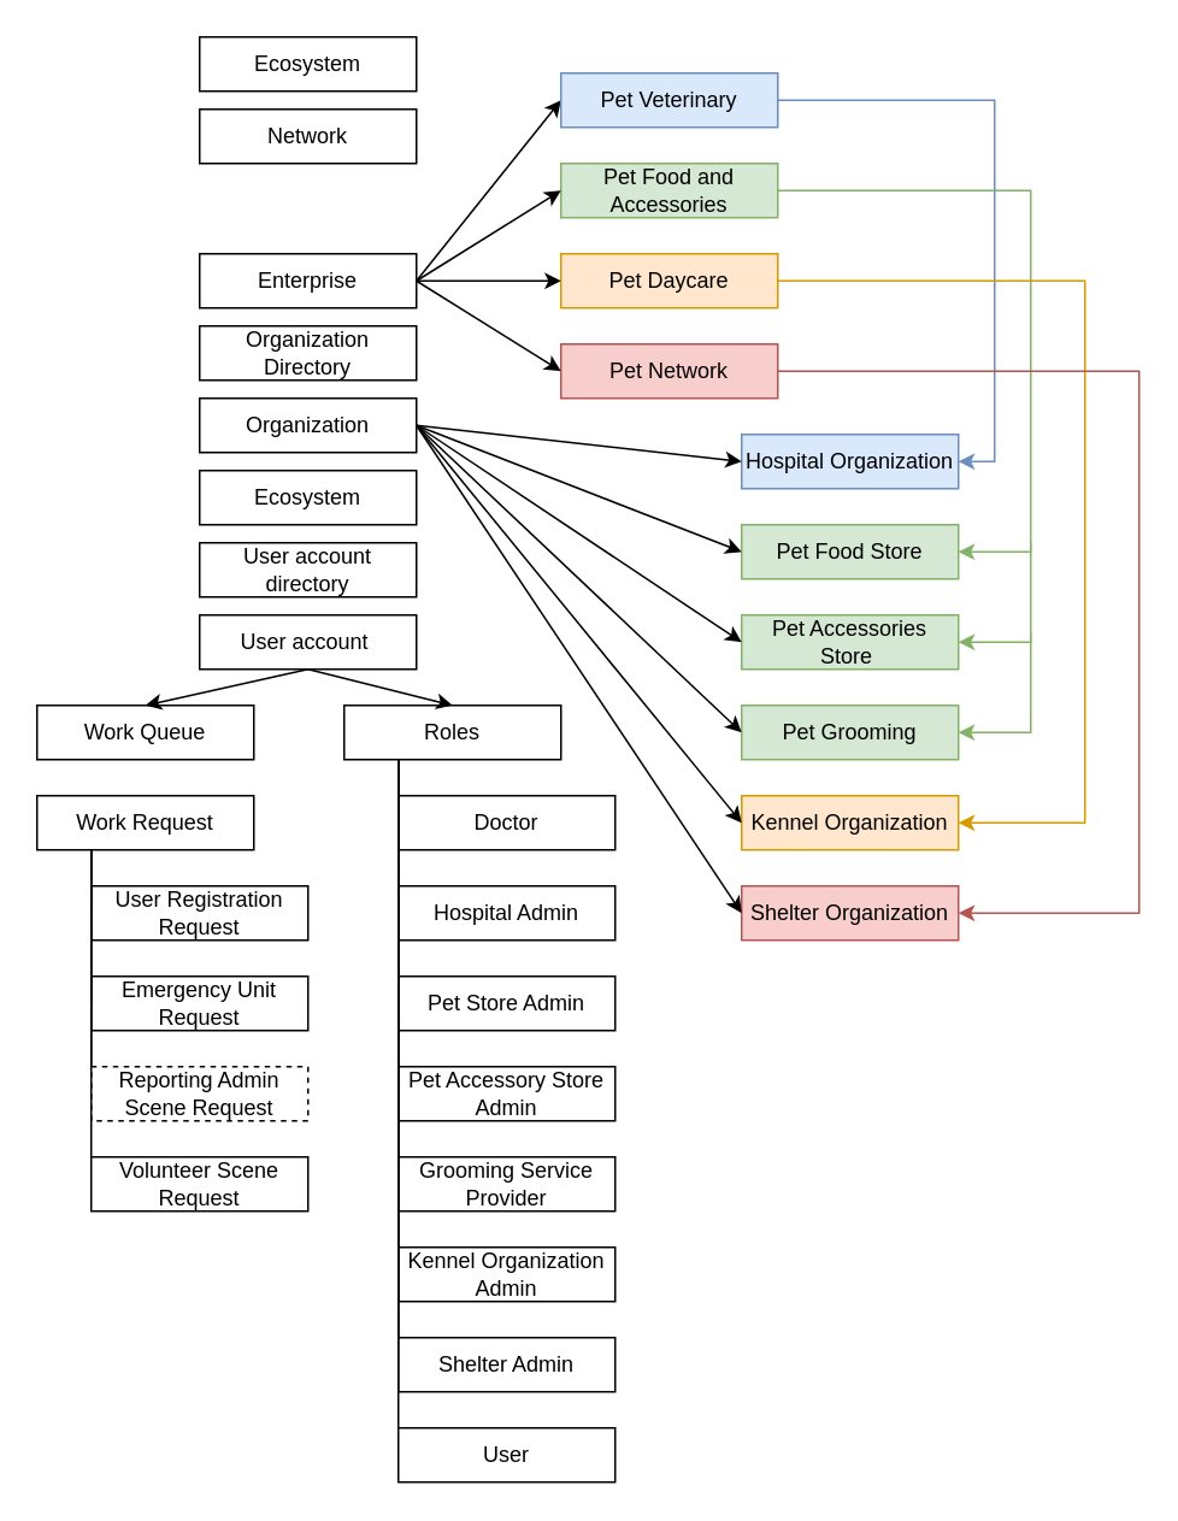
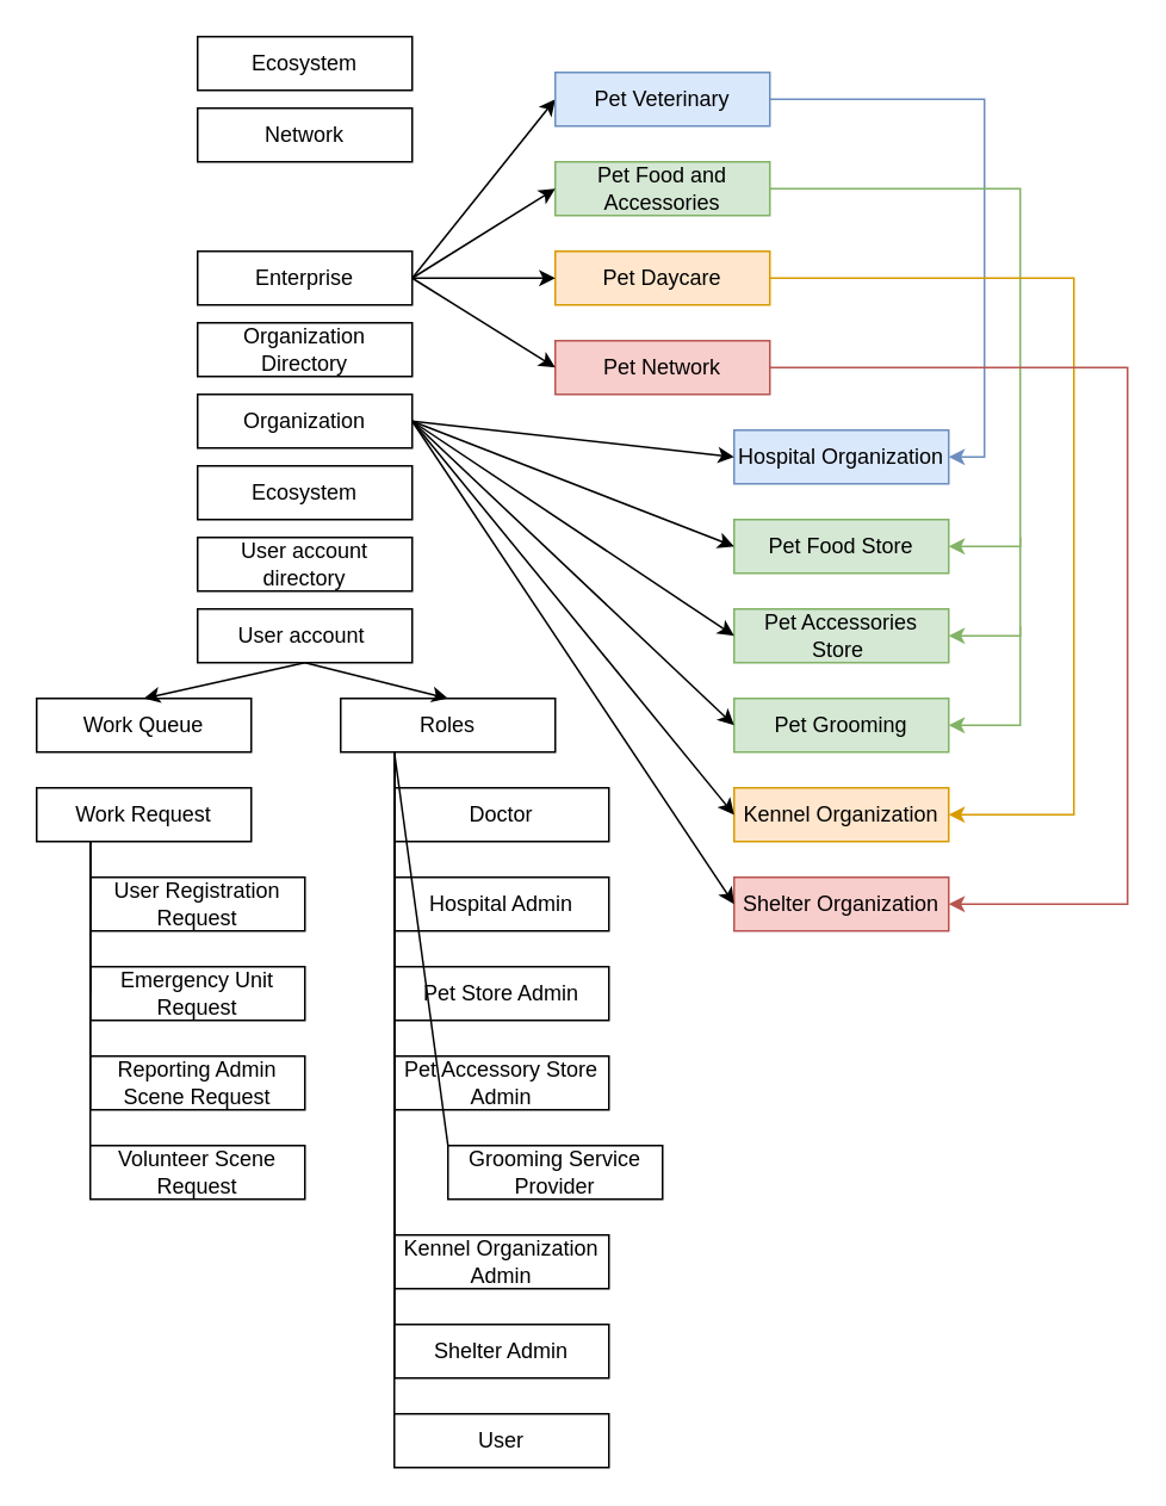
  <mxCell id="0" />
  <mxCell id="1" parent="0" />
  <mxCell id="2" value="Ecosystem" style="rounded=0;whiteSpace=wrap;html=1;" vertex="1" parent="1"><mxGeometry x="110" width="120" height="30" as="geometry" y="20" /></mxCell>
  <mxCell id="3" value="Network" style="rounded=0;whiteSpace=wrap;html=1;" vertex="1" parent="1"><mxGeometry x="110" y="60" width="120" height="30" as="geometry" /></mxCell>
  <mxCell id="4" value="Organization Directory" style="rounded=0;whiteSpace=wrap;html=1;" vertex="1" parent="1"><mxGeometry x="110" y="180" width="120" height="30" as="geometry" /></mxCell>
  <mxCell id="5" value="Enterprise" style="rounded=0;whiteSpace=wrap;html=1;" vertex="1" parent="1"><mxGeometry x="110" y="140" width="120" height="30" as="geometry" /></mxCell>
  <mxCell id="6" value="Work Queue" style="rounded=0;whiteSpace=wrap;html=1;" vertex="1" parent="1"><mxGeometry x="20" y="390" width="120" height="30" as="geometry" /></mxCell>
  <mxCell id="7" value="User account&amp;nbsp;" style="rounded=0;whiteSpace=wrap;html=1;" vertex="1" parent="1"><mxGeometry x="110" y="340" width="120" height="30" as="geometry" /></mxCell>
  <mxCell id="8" value="User account directory" style="rounded=0;whiteSpace=wrap;html=1;" vertex="1" parent="1"><mxGeometry x="110" y="300" width="120" height="30" as="geometry" /></mxCell>
  <mxCell id="9" value="Volunteer Scene Request" style="rounded=0;whiteSpace=wrap;html=1;" vertex="1" parent="1"><mxGeometry x="50" y="640" width="120" height="30" as="geometry" /></mxCell>
- <mxCell id="10" value="Reporting Admin Scene Request" style="rounded=0;whiteSpace=wrap;html=1;dashed=1;" vertex="1" parent="1"><mxGeometry x="50" y="590" width="120" height="30" as="geometry" /></mxCell>
+ <mxCell id="10" value="Reporting Admin Scene Request" style="rounded=0;whiteSpace=wrap;html=1;" vertex="1" parent="1"><mxGeometry x="50" y="590" width="120" height="30" as="geometry" /></mxCell>
  <mxCell id="11" value="Emergency Unit Request" style="rounded=0;whiteSpace=wrap;html=1;" vertex="1" parent="1"><mxGeometry x="50" y="540" width="120" height="30" as="geometry" /></mxCell>
  <mxCell id="12" value="User Registration Request" style="rounded=0;whiteSpace=wrap;html=1;" vertex="1" parent="1"><mxGeometry x="50" y="490" width="120" height="30" as="geometry" /></mxCell>
  <mxCell id="13" value="Work Request" style="rounded=0;whiteSpace=wrap;html=1;" vertex="1" parent="1"><mxGeometry x="20" y="440" width="120" height="30" as="geometry" /></mxCell>
  <mxCell id="14" value="Roles" style="rounded=0;whiteSpace=wrap;html=1;" vertex="1" parent="1"><mxGeometry x="190" y="390" width="120" height="30" as="geometry" /></mxCell>
  <mxCell id="15" value="Ecosystem" style="rounded=0;whiteSpace=wrap;html=1;" vertex="1" parent="1"><mxGeometry x="110" y="260" width="120" height="30" as="geometry" /></mxCell>
  <mxCell id="16" value="User" style="rounded=0;whiteSpace=wrap;html=1;" vertex="1" parent="1"><mxGeometry x="220" y="790" width="120" height="30" as="geometry" /></mxCell>
  <mxCell id="17" value="Shelter Admin" style="rounded=0;whiteSpace=wrap;html=1;" vertex="1" parent="1"><mxGeometry x="220" y="740" width="120" height="30" as="geometry" /></mxCell>
  <mxCell id="18" value="Kennel Organization Admin" style="rounded=0;whiteSpace=wrap;html=1;" vertex="1" parent="1"><mxGeometry x="220" y="690" width="120" height="30" as="geometry" /></mxCell>
- <mxCell id="19" value="Grooming Service Provider" style="rounded=0;whiteSpace=wrap;html=1;" vertex="1" parent="1"><mxGeometry x="220" y="640" width="120" height="30" as="geometry" /></mxCell>
+ <mxCell id="19" value="Grooming Service Provider" style="rounded=0;whiteSpace=wrap;html=1;" vertex="1" parent="1"><mxGeometry x="250" y="640" width="120" height="30" as="geometry" /></mxCell>
  <mxCell id="20" value="Pet Accessory Store Admin" style="rounded=0;whiteSpace=wrap;html=1;" vertex="1" parent="1"><mxGeometry x="220" y="590" width="120" height="30" as="geometry" /></mxCell>
  <mxCell id="21" value="Pet Store Admin" style="rounded=0;whiteSpace=wrap;html=1;" vertex="1" parent="1"><mxGeometry x="220" y="540" width="120" height="30" as="geometry" /></mxCell>
  <mxCell id="22" value="Hospital Admin" style="rounded=0;whiteSpace=wrap;html=1;" vertex="1" parent="1"><mxGeometry x="220" y="490" width="120" height="30" as="geometry" /></mxCell>
  <mxCell id="23" value="&lt;div style=&quot;text-align: left;&quot;&gt;&lt;span style=&quot;background-color: initial; font-variant-ligatures: none;&quot;&gt;&lt;font style=&quot;font-size: 12px;&quot; face=&quot;Calibri, Calibri_EmbeddedFont, Calibri_MSFontService, sans-serif&quot;&gt;Doctor&lt;/font&gt;&lt;/span&gt;&lt;/div&gt;" style="rounded=0;whiteSpace=wrap;html=1;" vertex="1" parent="1"><mxGeometry x="220" y="440" width="120" height="30" as="geometry" /></mxCell>
  <mxCell id="24" value="" style="endArrow=none;html=1;rounded=0;fontSize=12;entryX=0.25;entryY=1;entryDx=0;entryDy=0;exitX=0;exitY=0.5;exitDx=0;exitDy=0;" edge="1" parent="1" source="12" target="13"><mxGeometry width="50" height="50" relative="1" as="geometry"><mxPoint x="190" y="520" as="sourcePoint" /><mxPoint x="240" y="470" as="targetPoint" /></mxGeometry></mxCell>
  <mxCell id="25" value="" style="endArrow=none;html=1;rounded=0;fontSize=12;entryX=0.25;entryY=1;entryDx=0;entryDy=0;exitX=0;exitY=0.5;exitDx=0;exitDy=0;" edge="1" parent="1" source="11" target="13"><mxGeometry width="50" height="50" relative="1" as="geometry"><mxPoint x="110" y="530" as="sourcePoint" /><mxPoint x="160" y="480" as="targetPoint" /></mxGeometry></mxCell>
  <mxCell id="26" value="" style="endArrow=none;html=1;rounded=0;fontSize=12;entryX=0.25;entryY=1;entryDx=0;entryDy=0;exitX=0;exitY=0;exitDx=0;exitDy=0;" edge="1" parent="1" source="10" target="13"><mxGeometry width="50" height="50" relative="1" as="geometry"><mxPoint x="110" y="530" as="sourcePoint" /><mxPoint x="160" y="480" as="targetPoint" /></mxGeometry></mxCell>
  <mxCell id="27" value="" style="endArrow=none;html=1;rounded=0;fontSize=12;exitX=0;exitY=0;exitDx=0;exitDy=0;entryX=0.25;entryY=1;entryDx=0;entryDy=0;" edge="1" parent="1" source="9" target="13"><mxGeometry width="50" height="50" relative="1" as="geometry"><mxPoint x="20" y="500" as="sourcePoint" /><mxPoint x="70" y="450" as="targetPoint" /></mxGeometry></mxCell>
  <mxCell id="28" value="" style="endArrow=none;html=1;rounded=0;fontSize=12;entryX=0.25;entryY=1;entryDx=0;entryDy=0;exitX=0;exitY=0.5;exitDx=0;exitDy=0;" edge="1" parent="1" source="23" target="14"><mxGeometry width="50" height="50" relative="1" as="geometry"><mxPoint x="110" y="610" as="sourcePoint" /><mxPoint x="160" y="560" as="targetPoint" /></mxGeometry></mxCell>
  <mxCell id="29" value="" style="endArrow=none;html=1;rounded=0;fontSize=12;exitX=0;exitY=0;exitDx=0;exitDy=0;" edge="1" parent="1" source="22"><mxGeometry width="50" height="50" relative="1" as="geometry"><mxPoint x="170" y="470" as="sourcePoint" /><mxPoint x="220" y="420" as="targetPoint" /></mxGeometry></mxCell>
  <mxCell id="30" value="" style="endArrow=none;html=1;rounded=0;fontSize=12;exitX=0;exitY=0;exitDx=0;exitDy=0;" edge="1" parent="1" source="21"><mxGeometry width="50" height="50" relative="1" as="geometry"><mxPoint x="170" y="470" as="sourcePoint" /><mxPoint x="220" y="420" as="targetPoint" /></mxGeometry></mxCell>
  <mxCell id="31" value="" style="endArrow=none;html=1;rounded=0;fontSize=12;entryX=0.25;entryY=1;entryDx=0;entryDy=0;exitX=0;exitY=0;exitDx=0;exitDy=0;" edge="1" parent="1" source="18" target="14"><mxGeometry width="50" height="50" relative="1" as="geometry"><mxPoint x="150" y="650" as="sourcePoint" /><mxPoint x="200" y="600" as="targetPoint" /></mxGeometry></mxCell>
  <mxCell id="32" value="" style="endArrow=none;html=1;rounded=0;fontSize=12;exitX=0;exitY=0;exitDx=0;exitDy=0;entryX=0.25;entryY=1;entryDx=0;entryDy=0;" edge="1" parent="1" source="16" target="14"><mxGeometry width="50" height="50" relative="1" as="geometry"><mxPoint x="80" y="730" as="sourcePoint" /><mxPoint x="130" y="680" as="targetPoint" /></mxGeometry></mxCell>
  <mxCell id="33" value="" style="endArrow=none;html=1;rounded=0;fontSize=12;entryX=0.25;entryY=1;entryDx=0;entryDy=0;exitX=0;exitY=0;exitDx=0;exitDy=0;" edge="1" parent="1" source="17" target="14"><mxGeometry width="50" height="50" relative="1" as="geometry"><mxPoint x="90" y="740" as="sourcePoint" /><mxPoint x="140" y="690" as="targetPoint" /></mxGeometry></mxCell>
  <mxCell id="34" value="" style="endArrow=none;html=1;rounded=0;fontSize=12;entryX=0.25;entryY=1;entryDx=0;entryDy=0;exitX=0;exitY=0;exitDx=0;exitDy=0;" edge="1" parent="1" target="14"><mxGeometry width="50" height="50" relative="1" as="geometry"><mxPoint x="220" y="740" as="sourcePoint" /><mxPoint x="150" y="700" as="targetPoint" /></mxGeometry></mxCell>
  <mxCell id="35" value="" style="endArrow=none;html=1;rounded=0;fontSize=12;exitX=0;exitY=0;exitDx=0;exitDy=0;" edge="1" parent="1" source="19"><mxGeometry width="50" height="50" relative="1" as="geometry"><mxPoint x="170" y="470" as="sourcePoint" /><mxPoint x="220" y="420" as="targetPoint" /></mxGeometry></mxCell>
  <mxCell id="36" value="" style="endArrow=classic;html=1;rounded=0;fontSize=12;exitX=1;exitY=0.5;exitDx=0;exitDy=0;entryX=0;entryY=0.5;entryDx=0;entryDy=0;" edge="1" parent="1" source="5" target="37"><mxGeometry width="50" height="50" relative="1" as="geometry"><mxPoint x="390" y="320" as="sourcePoint" /><mxPoint x="310" y="80" as="targetPoint" /></mxGeometry></mxCell>
  <mxCell id="37" value="Pet Veterinary" style="rounded=0;whiteSpace=wrap;html=1;fillColor=#dae8fc;strokeColor=#6c8ebf;" vertex="1" parent="1"><mxGeometry x="310" y="40" width="120" height="30" as="geometry" /></mxCell>
  <mxCell id="38" value="Pet Network" style="rounded=0;whiteSpace=wrap;html=1;fillColor=#f8cecc;strokeColor=#b85450;" vertex="1" parent="1"><mxGeometry x="310" y="190" width="120" height="30" as="geometry" /></mxCell>
  <mxCell id="39" value="Pet Daycare" style="rounded=0;whiteSpace=wrap;html=1;fillColor=#ffe6cc;strokeColor=#d79b00;" vertex="1" parent="1"><mxGeometry x="310" y="140" width="120" height="30" as="geometry" /></mxCell>
  <mxCell id="40" value="Pet Food and Accessories" style="rounded=0;whiteSpace=wrap;html=1;fillColor=#d5e8d4;strokeColor=#82b366;" vertex="1" parent="1"><mxGeometry x="310" y="90" width="120" height="30" as="geometry" /></mxCell>
  <mxCell id="41" value="Organization" style="rounded=0;whiteSpace=wrap;html=1;" vertex="1" parent="1"><mxGeometry x="110" y="220" width="120" height="30" as="geometry" /></mxCell>
  <mxCell id="42" value="" style="endArrow=classic;html=1;rounded=0;fontSize=12;entryX=0.5;entryY=0;entryDx=0;entryDy=0;exitX=0.5;exitY=1;exitDx=0;exitDy=0;" edge="1" parent="1" source="7" target="6"><mxGeometry width="50" height="50" relative="1" as="geometry"><mxPoint x="390" y="300" as="sourcePoint" /><mxPoint x="440" y="250" as="targetPoint" /></mxGeometry></mxCell>
  <mxCell id="43" value="" style="endArrow=classic;html=1;rounded=0;fontSize=12;entryX=0.5;entryY=0;entryDx=0;entryDy=0;exitX=0.5;exitY=1;exitDx=0;exitDy=0;" edge="1" parent="1" source="7" target="14"><mxGeometry width="50" height="50" relative="1" as="geometry"><mxPoint x="180" y="380" as="sourcePoint" /><mxPoint x="90" y="400" as="targetPoint" /></mxGeometry></mxCell>
  <mxCell id="44" value="" style="endArrow=classic;html=1;rounded=0;fontSize=12;entryX=0;entryY=0.5;entryDx=0;entryDy=0;exitX=1;exitY=0.5;exitDx=0;exitDy=0;" edge="1" parent="1" source="5" target="40"><mxGeometry width="50" height="50" relative="1" as="geometry"><mxPoint x="230" y="150" as="sourcePoint" /><mxPoint x="320" y="65" as="targetPoint" /></mxGeometry></mxCell>
  <mxCell id="45" value="" style="endArrow=classic;html=1;rounded=0;fontSize=12;entryX=0;entryY=0.5;entryDx=0;entryDy=0;" edge="1" parent="1" target="39"><mxGeometry width="50" height="50" relative="1" as="geometry"><mxPoint x="230" y="155" as="sourcePoint" /><mxPoint x="330" y="75" as="targetPoint" /></mxGeometry></mxCell>
  <mxCell id="46" value="" style="endArrow=classic;html=1;rounded=0;fontSize=12;exitX=1;exitY=0.5;exitDx=0;exitDy=0;entryX=0;entryY=0.5;entryDx=0;entryDy=0;" edge="1" parent="1" source="5" target="38"><mxGeometry width="50" height="50" relative="1" as="geometry"><mxPoint x="240" y="157.5" as="sourcePoint" /><mxPoint x="320" y="165" as="targetPoint" /></mxGeometry></mxCell>
  <mxCell id="47" value="Hospital Organization" style="rounded=0;whiteSpace=wrap;html=1;fillColor=#dae8fc;strokeColor=#6c8ebf;" vertex="1" parent="1"><mxGeometry x="410" y="240" width="120" height="30" as="geometry" /></mxCell>
  <mxCell id="48" value="Pet Food Store" style="rounded=0;whiteSpace=wrap;html=1;fillColor=#d5e8d4;strokeColor=#82b366;" vertex="1" parent="1"><mxGeometry x="410" y="290" width="120" height="30" as="geometry" /></mxCell>
  <mxCell id="49" value="Pet Accessories Store&amp;nbsp;" style="rounded=0;whiteSpace=wrap;html=1;fillColor=#d5e8d4;strokeColor=#82b366;" vertex="1" parent="1"><mxGeometry x="410" y="340" width="120" height="30" as="geometry" /></mxCell>
  <mxCell id="50" value="Pet Grooming" style="rounded=0;whiteSpace=wrap;html=1;fillColor=#d5e8d4;strokeColor=#82b366;" vertex="1" parent="1"><mxGeometry x="410" y="390" width="120" height="30" as="geometry" /></mxCell>
  <mxCell id="51" value="Kennel Organization" style="rounded=0;whiteSpace=wrap;html=1;fillColor=#ffe6cc;strokeColor=#d79b00;" vertex="1" parent="1"><mxGeometry x="410" y="440" width="120" height="30" as="geometry" /></mxCell>
  <mxCell id="52" value="Shelter Organization" style="rounded=0;whiteSpace=wrap;html=1;fillColor=#f8cecc;strokeColor=#b85450;" vertex="1" parent="1"><mxGeometry x="410" y="490" width="120" height="30" as="geometry" /></mxCell>
  <mxCell id="53" value="" style="endArrow=classic;html=1;rounded=0;fontSize=12;fillColor=#dae8fc;strokeColor=#6c8ebf;exitX=1;exitY=0.5;exitDx=0;exitDy=0;entryX=1;entryY=0.5;entryDx=0;entryDy=0;" edge="1" parent="1" source="37" target="47"><mxGeometry width="50" height="50" relative="1" as="geometry"><mxPoint x="270" y="290" as="sourcePoint" /><mxPoint x="320" y="240" as="targetPoint" /><Array as="points"><mxPoint x="550" y="55" /><mxPoint x="550" y="255" /></Array></mxGeometry></mxCell>
  <mxCell id="54" value="" style="endArrow=classic;html=1;rounded=0;fontSize=12;fillColor=#d5e8d4;strokeColor=#82b366;exitX=1;exitY=0.5;exitDx=0;exitDy=0;entryX=1;entryY=0.5;entryDx=0;entryDy=0;" edge="1" parent="1" source="40" target="48"><mxGeometry width="50" height="50" relative="1" as="geometry"><mxPoint x="270" y="290" as="sourcePoint" /><mxPoint x="320" y="240" as="targetPoint" /><Array as="points"><mxPoint x="570" y="105" /><mxPoint x="570" y="305" /></Array></mxGeometry></mxCell>
  <mxCell id="55" value="" style="endArrow=classic;html=1;rounded=0;fontSize=12;fillColor=#d5e8d4;strokeColor=#82b366;entryX=1;entryY=0.5;entryDx=0;entryDy=0;" edge="1" parent="1" target="49"><mxGeometry width="50" height="50" relative="1" as="geometry"><mxPoint x="570" y="300" as="sourcePoint" /><mxPoint x="320" y="240" as="targetPoint" /><Array as="points"><mxPoint x="570" y="355" /></Array></mxGeometry></mxCell>
  <mxCell id="56" value="" style="endArrow=classic;html=1;rounded=0;fontSize=12;fillColor=#d5e8d4;strokeColor=#82b366;entryX=1;entryY=0.5;entryDx=0;entryDy=0;" edge="1" parent="1" target="50"><mxGeometry width="50" height="50" relative="1" as="geometry"><mxPoint x="570" y="350" as="sourcePoint" /><mxPoint x="540" y="365" as="targetPoint" /><Array as="points"><mxPoint x="570" y="405" /></Array></mxGeometry></mxCell>
  <mxCell id="57" value="" style="endArrow=classic;html=1;rounded=0;fontSize=12;fillColor=#ffe6cc;strokeColor=#d79b00;exitX=1;exitY=0.5;exitDx=0;exitDy=0;entryX=1;entryY=0.5;entryDx=0;entryDy=0;" edge="1" parent="1" source="39" target="51"><mxGeometry width="50" height="50" relative="1" as="geometry"><mxPoint x="270" y="310" as="sourcePoint" /><mxPoint x="320" y="260" as="targetPoint" /><Array as="points"><mxPoint x="600" y="155" /><mxPoint x="600" y="455" /></Array></mxGeometry></mxCell>
  <mxCell id="58" value="" style="endArrow=classic;html=1;rounded=0;fontSize=12;fillColor=#f8cecc;strokeColor=#b85450;exitX=1;exitY=0.5;exitDx=0;exitDy=0;entryX=1;entryY=0.5;entryDx=0;entryDy=0;" edge="1" parent="1" source="38" target="52"><mxGeometry width="50" height="50" relative="1" as="geometry"><mxPoint x="270" y="310" as="sourcePoint" /><mxPoint x="320" y="260" as="targetPoint" /><Array as="points"><mxPoint x="610" y="205" /><mxPoint x="630" y="205" /><mxPoint x="630" y="505" /></Array></mxGeometry></mxCell>
  <mxCell id="59" value="" style="endArrow=classic;html=1;rounded=0;fontSize=12;entryX=0;entryY=0.5;entryDx=0;entryDy=0;exitX=1;exitY=0.5;exitDx=0;exitDy=0;" edge="1" parent="1" source="41" target="47"><mxGeometry width="50" height="50" relative="1" as="geometry"><mxPoint x="210" y="310" as="sourcePoint" /><mxPoint x="260" y="260" as="targetPoint" /></mxGeometry></mxCell>
  <mxCell id="60" value="" style="endArrow=classic;html=1;rounded=0;fontSize=12;entryX=0;entryY=0.5;entryDx=0;entryDy=0;exitX=1;exitY=0.5;exitDx=0;exitDy=0;" edge="1" parent="1" source="41" target="48"><mxGeometry width="50" height="50" relative="1" as="geometry"><mxPoint x="210" y="320" as="sourcePoint" /><mxPoint x="260" y="270" as="targetPoint" /></mxGeometry></mxCell>
  <mxCell id="61" value="" style="endArrow=classic;html=1;rounded=0;fontSize=12;entryX=0;entryY=0.5;entryDx=0;entryDy=0;exitX=1;exitY=0.5;exitDx=0;exitDy=0;" edge="1" parent="1" source="41" target="49"><mxGeometry width="50" height="50" relative="1" as="geometry"><mxPoint x="240" y="245" as="sourcePoint" /><mxPoint x="420" y="315" as="targetPoint" /></mxGeometry></mxCell>
  <mxCell id="62" value="" style="endArrow=classic;html=1;rounded=0;fontSize=12;entryX=0;entryY=0.5;entryDx=0;entryDy=0;exitX=1;exitY=0.5;exitDx=0;exitDy=0;" edge="1" parent="1" source="41" target="50"><mxGeometry width="50" height="50" relative="1" as="geometry"><mxPoint x="250" y="255" as="sourcePoint" /><mxPoint x="430" y="325" as="targetPoint" /></mxGeometry></mxCell>
  <mxCell id="63" value="" style="endArrow=classic;html=1;rounded=0;fontSize=12;entryX=0;entryY=0.5;entryDx=0;entryDy=0;exitX=1;exitY=0.5;exitDx=0;exitDy=0;" edge="1" parent="1" source="41" target="51"><mxGeometry width="50" height="50" relative="1" as="geometry"><mxPoint x="260" y="265" as="sourcePoint" /><mxPoint x="440" y="335" as="targetPoint" /></mxGeometry></mxCell>
  <mxCell id="64" value="" style="endArrow=classic;html=1;rounded=0;fontSize=12;entryX=0;entryY=0.5;entryDx=0;entryDy=0;exitX=1;exitY=0.5;exitDx=0;exitDy=0;" edge="1" parent="1" source="41" target="52"><mxGeometry width="50" height="50" relative="1" as="geometry"><mxPoint x="270" y="275" as="sourcePoint" /><mxPoint x="450" y="345" as="targetPoint" /></mxGeometry></mxCell>
